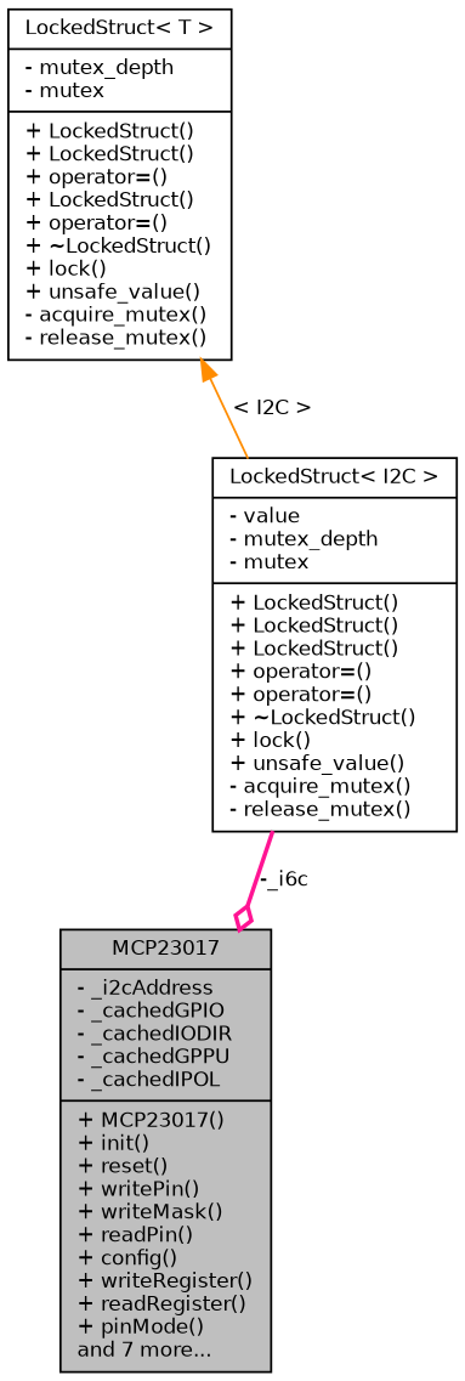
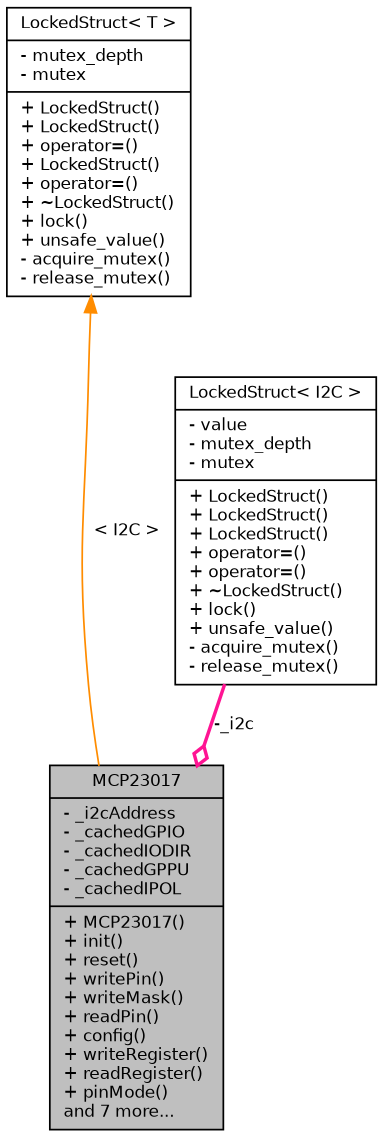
  digraph {
    node [color=black fillcolor=white fontname=Helvetica fontsize=10 shape=record style=filled]
    edge [fontname=Helvetica fontsize=10 labelfontname=Helvetica labelfontsize=10]
    n1 [fillcolor=grey75 fontcolor=black height=0.2 label="{MCP23017\n|- _i2cAddress\l- _cachedGPIO\l- _cachedIODIR\l- _cachedGPPU\l- _cachedIPOL\l|+ MCP23017()\l+ init()\l+ reset()\l+ writePin()\l+ writeMask()\l+ readPin()\l+ config()\l+ writeRegister()\l+ readRegister()\l+ pinMode()\land 7 more...\l}" width=0.4]
    n2 [height=0.2 label="{LockedStruct\< I2C \>\n|- value\l- mutex_depth\l- mutex\l|+ LockedStruct()\l+ LockedStruct()\l+ LockedStruct()\l+ operator=()\l+ operator=()\l+ ~LockedStruct()\l+ lock()\l+ unsafe_value()\l- acquire_mutex()\l- release_mutex()\l}" width=0.4]
    n3 [height=0.2 label="{LockedStruct\< T \>\n|- mutex_depth\l- mutex\l|+ LockedStruct()\l+ LockedStruct()\l+ operator=()\l+ LockedStruct()\l+ operator=()\l+ ~LockedStruct()\l+ lock()\l+ unsafe_value()\l- acquire_mutex()\l- release_mutex()\l}" width=0.4]
-   n2 -> n1 [arrowhead=odiamond color=deeppink label=" -_i6c" style=bold]
-   n3 -> n2 [color=darkorange dir=back label=" \< I2C \>" style=solid]
+   n2 -> n1 [arrowhead=odiamond color=deeppink label=" -_i2c" style=bold]
+   n3 -> n1 [color=darkorange dir=back label=" \< I2C \>" style=solid]
  }
